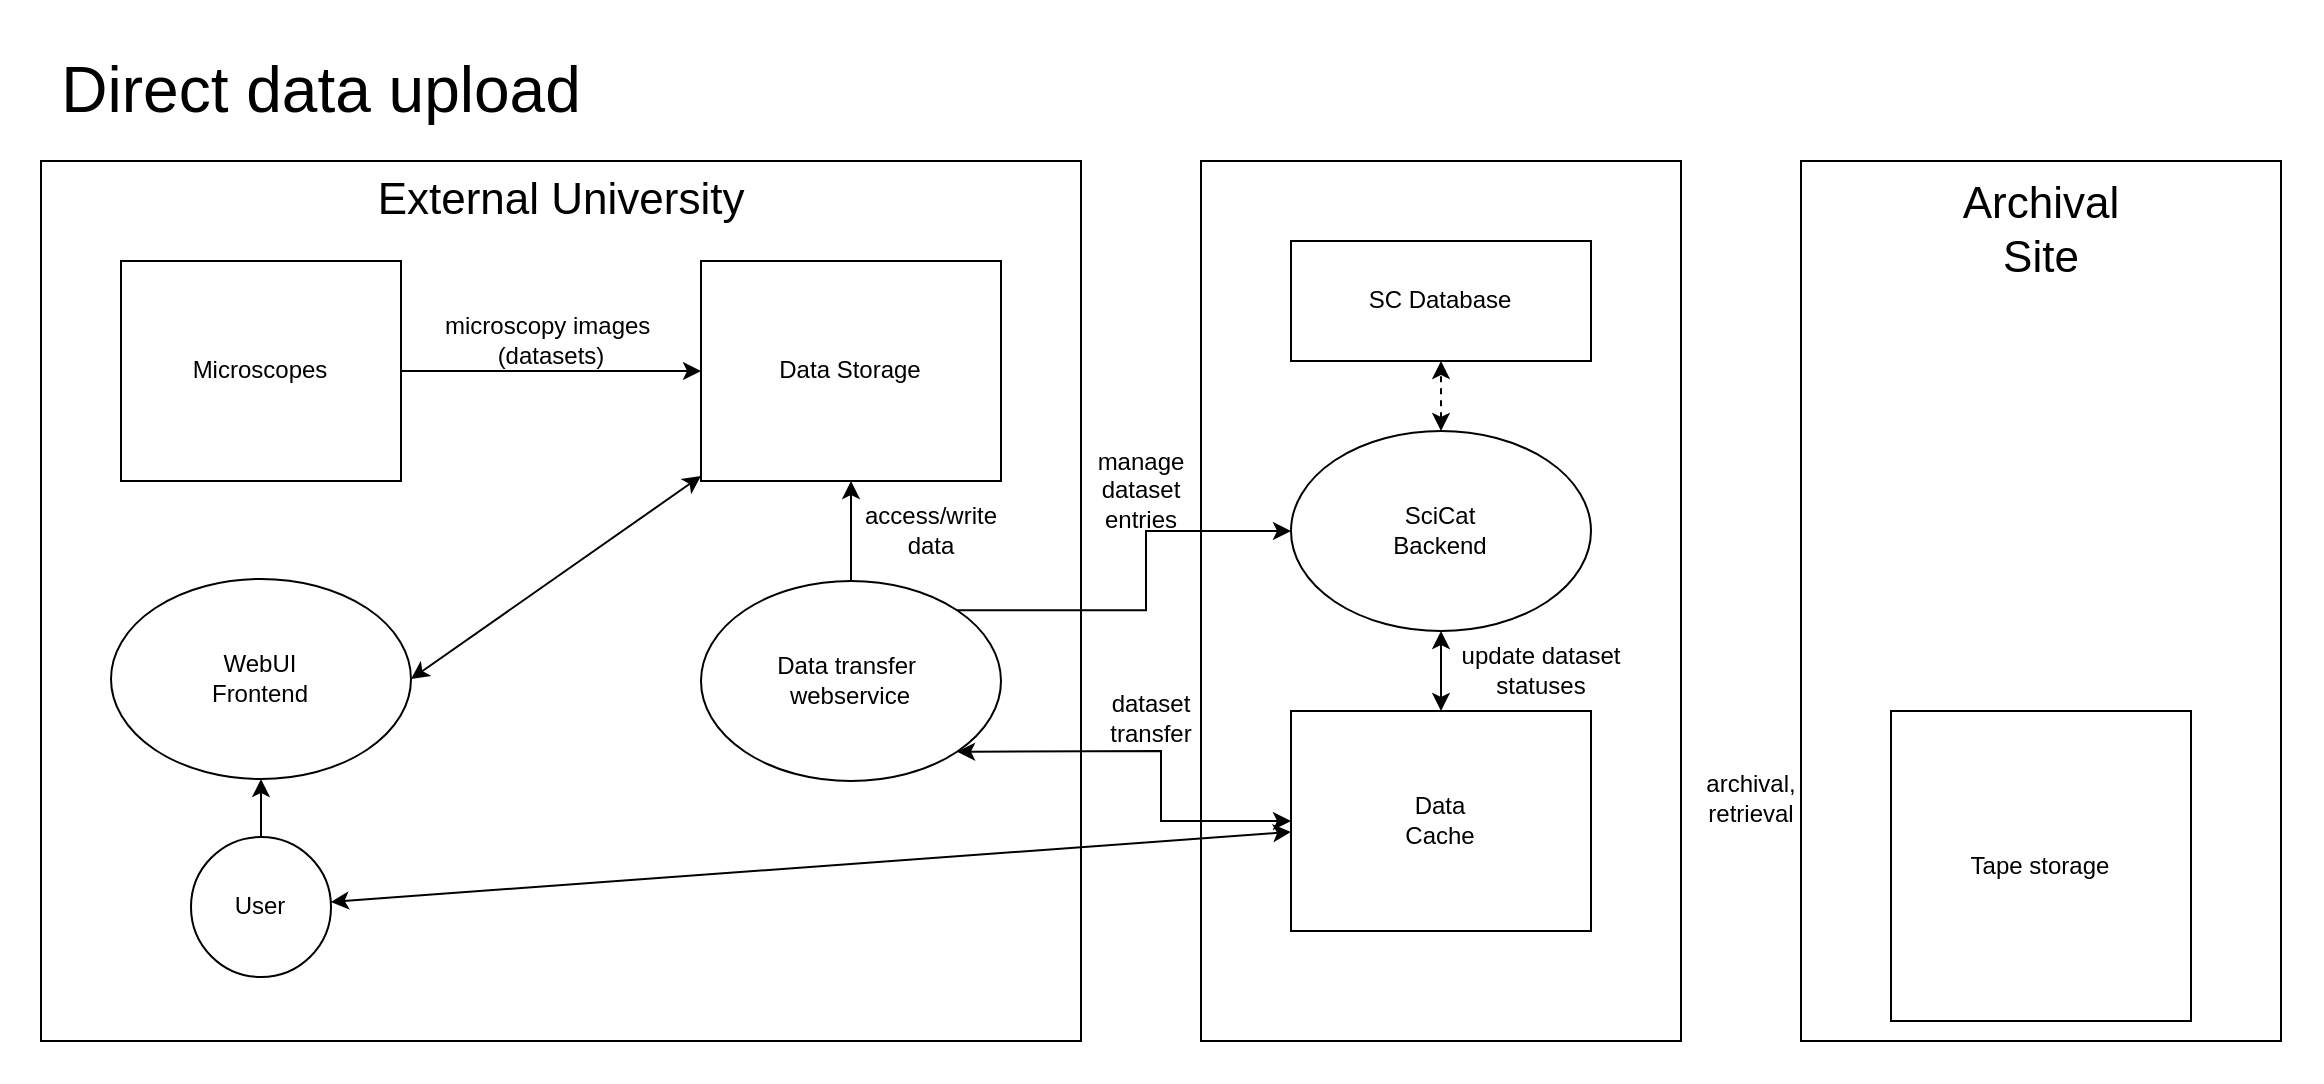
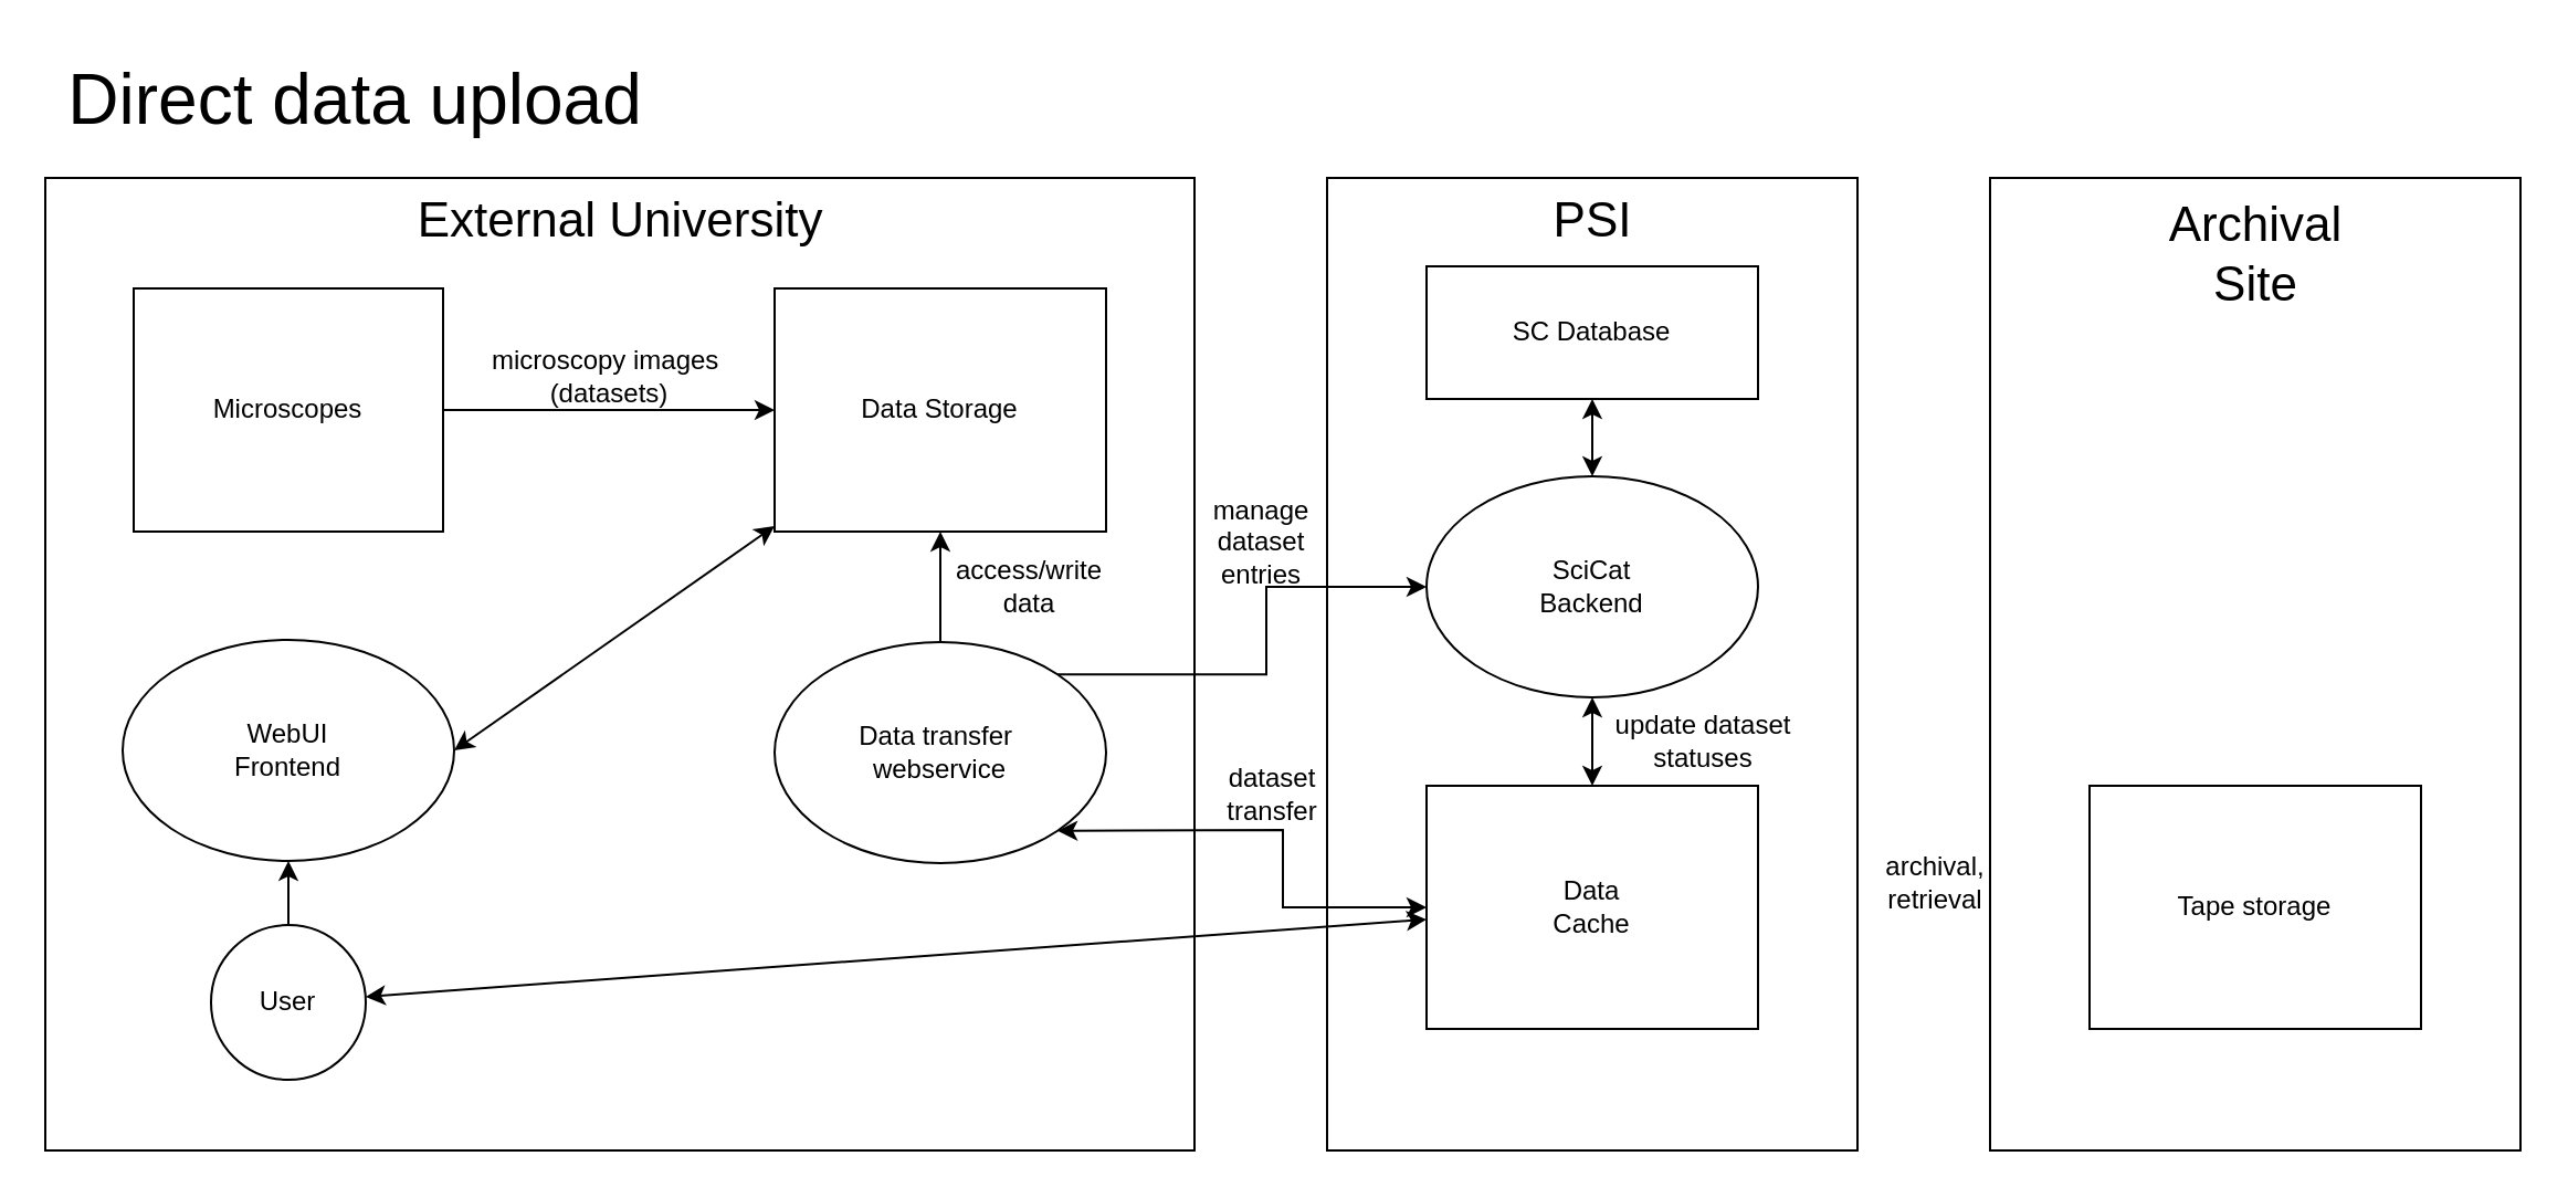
  <mxCell id="0" />
  <mxCell id="1" parent="0" />
  <mxCell id="2" value="" style="rounded=0;whiteSpace=wrap;html=1;fillColor=default;" vertex="1" parent="1"><mxGeometry x="600" y="80" width="240" height="440" as="geometry" /></mxCell>
  <mxCell id="3" value="" style="rounded=0;whiteSpace=wrap;html=1;fillColor=default;" vertex="1" parent="1"><mxGeometry x="900" y="80" width="240" height="440" as="geometry" /></mxCell>
  <mxCell id="4" value="" style="rounded=0;whiteSpace=wrap;html=1;fillColor=default;" vertex="1" parent="1"><mxGeometry x="20" y="80" width="520" height="440" as="geometry" /></mxCell>
  <mxCell id="5" value="User" style="ellipse;whiteSpace=wrap;html=1;" vertex="1" parent="1"><mxGeometry x="95" y="418" width="70" height="70" as="geometry" /></mxCell>
  <mxCell id="6" value="&lt;div&gt;&lt;font style=&quot;font-size: 22px;&quot;&gt;External University&lt;/font&gt;&lt;/div&gt;" style="text;html=1;align=center;verticalAlign=middle;resizable=0;points=[];autosize=1;strokeColor=none;fillColor=none;" vertex="1" parent="1"><mxGeometry x="175" y="80" width="210" height="40" as="geometry" /></mxCell>
  <mxCell id="7" style="edgeStyle=orthogonalEdgeStyle;rounded=0;orthogonalLoop=1;jettySize=auto;html=1;exitX=1;exitY=0.5;exitDx=0;exitDy=0;" edge="1" parent="1" source="8" target="9"><mxGeometry relative="1" as="geometry" /></mxCell>
  <mxCell id="8" value="Microscopes" style="rounded=0;whiteSpace=wrap;html=1;" vertex="1" parent="1"><mxGeometry x="60" y="130" width="140" height="110" as="geometry" /></mxCell>
  <mxCell id="9" value="&lt;div&gt;Data Storage&lt;/div&gt;" style="rounded=0;whiteSpace=wrap;html=1;" vertex="1" parent="1"><mxGeometry x="350" y="130" width="150" height="110" as="geometry" /></mxCell>
  <mxCell id="10" value="&lt;div&gt;microscopy images&amp;nbsp;&lt;/div&gt;&lt;div&gt;(datasets)&lt;/div&gt;" style="text;html=1;align=center;verticalAlign=middle;resizable=0;points=[];autosize=1;strokeColor=none;fillColor=none;" vertex="1" parent="1"><mxGeometry x="210" y="150" width="130" height="40" as="geometry" /></mxCell>
  <mxCell id="11" style="edgeStyle=orthogonalEdgeStyle;rounded=0;orthogonalLoop=1;jettySize=auto;html=1;exitX=1;exitY=0;exitDx=0;exitDy=0;entryX=0;entryY=0.5;entryDx=0;entryDy=0;" edge="1" parent="1" source="12" target="23"><mxGeometry relative="1" as="geometry" /></mxCell>
  <mxCell id="12" value="&lt;div&gt;Data transfer&amp;nbsp;&lt;/div&gt;&lt;div&gt;webservice&lt;/div&gt;" style="ellipse;whiteSpace=wrap;html=1;" vertex="1" parent="1"><mxGeometry x="350" y="290" width="150" height="100" as="geometry" /></mxCell>
  <mxCell id="13" value="&lt;div&gt;WebUI&lt;/div&gt;&lt;div&gt;Frontend&lt;br&gt;&lt;/div&gt;" style="ellipse;whiteSpace=wrap;html=1;" vertex="1" parent="1"><mxGeometry x="55" y="289" width="150" height="100" as="geometry" /></mxCell>
  <mxCell id="14" value="" style="endArrow=classic;startArrow=classic;html=1;rounded=0;exitX=1;exitY=0.5;exitDx=0;exitDy=0;" edge="1" parent="1" source="13" target="9"><mxGeometry width="50" height="50" relative="1" as="geometry"><mxPoint x="470" y="360" as="sourcePoint" /><mxPoint x="520" y="310" as="targetPoint" /></mxGeometry></mxCell>
  <mxCell id="15" value="" style="endArrow=classic;html=1;rounded=0;entryX=0.5;entryY=1;entryDx=0;entryDy=0;" edge="1" parent="1" source="5" target="13"><mxGeometry width="50" height="50" relative="1" as="geometry"><mxPoint x="485" y="519" as="sourcePoint" /><mxPoint x="415" y="239" as="targetPoint" /></mxGeometry></mxCell>
  <mxCell id="16" style="edgeStyle=orthogonalEdgeStyle;rounded=0;orthogonalLoop=1;jettySize=auto;html=1;exitX=0.5;exitY=1;exitDx=0;exitDy=0;" edge="1" parent="1"><mxGeometry relative="1" as="geometry"><mxPoint x="185" y="519" as="sourcePoint" /><mxPoint x="185" y="519" as="targetPoint" /></mxGeometry></mxCell>
  <mxCell id="17" style="edgeStyle=orthogonalEdgeStyle;rounded=0;orthogonalLoop=1;jettySize=auto;html=1;exitX=0.5;exitY=1;exitDx=0;exitDy=0;" edge="1" parent="1"><mxGeometry relative="1" as="geometry"><mxPoint x="185" y="519" as="sourcePoint" /><mxPoint x="185" y="519" as="targetPoint" /></mxGeometry></mxCell>
  <mxCell id="18" value="&lt;div&gt;&lt;font style=&quot;font-size: 22px;&quot;&gt;Archival&lt;/font&gt;&lt;/div&gt;&lt;div&gt;&lt;font style=&quot;font-size: 22px;&quot;&gt;Site&lt;br&gt;&lt;/font&gt;&lt;/div&gt;" style="text;html=1;align=center;verticalAlign=middle;resizable=0;points=[];autosize=1;strokeColor=none;fillColor=none;" vertex="1" parent="1"><mxGeometry x="970.004" y="80" width="100" height="70" as="geometry" /></mxCell>
- <mxCell id="19" value="Tape storage" style="rounded=0;whiteSpace=wrap;html=1;" vertex="1" parent="1"><mxGeometry x="945" y="355" width="150" height="155" as="geometry" /></mxCell>
+ <mxCell id="19" value="Tape storage" style="rounded=0;whiteSpace=wrap;html=1;" vertex="1" parent="1"><mxGeometry x="945" y="355" width="150" height="110" as="geometry" /></mxCell>
  <mxCell id="20" value="" style="endArrow=classic;startArrow=classic;html=1;rounded=0;" edge="1" parent="1" source="22" target="5"><mxGeometry width="50" height="50" relative="1" as="geometry"><mxPoint x="830" y="454" as="sourcePoint" /><mxPoint x="880" y="404" as="targetPoint" /></mxGeometry></mxCell>
+ <mxCell id="21" value="&lt;font style=&quot;font-size: 22px;&quot;&gt;PSI&lt;/font&gt;" style="text;html=1;align=center;verticalAlign=middle;resizable=0;points=[];autosize=1;strokeColor=none;fillColor=none;" vertex="1" parent="1"><mxGeometry x="690.004" y="80" width="60" height="40" as="geometry" /></mxCell>
  <mxCell id="22" value="Data&lt;br&gt;&lt;div&gt;Cache&lt;/div&gt;" style="rounded=0;whiteSpace=wrap;html=1;" vertex="1" parent="1"><mxGeometry x="645" y="355" width="150" height="110" as="geometry" /></mxCell>
  <mxCell id="23" value="&lt;div&gt;SciCat&lt;/div&gt;&lt;div&gt;Backend&lt;br&gt;&lt;/div&gt;" style="ellipse;whiteSpace=wrap;html=1;" vertex="1" parent="1"><mxGeometry x="645" y="215" width="150" height="100" as="geometry" /></mxCell>
  <mxCell id="24" value="" style="endArrow=classic;startArrow=classic;html=1;rounded=0;entryX=0.5;entryY=1;entryDx=0;entryDy=0;exitX=0.5;exitY=0;exitDx=0;exitDy=0;" edge="1" parent="1" source="22" target="23"><mxGeometry width="50" height="50" relative="1" as="geometry"><mxPoint x="670" y="430" as="sourcePoint" /><mxPoint x="720" y="380" as="targetPoint" /></mxGeometry></mxCell>
  <mxCell id="25" value="SC Database" style="rounded=0;whiteSpace=wrap;html=1;" vertex="1" parent="1"><mxGeometry x="645" y="120" width="150" height="60" as="geometry" /></mxCell>
- <mxCell id="26" value="" style="endArrow=classic;startArrow=classic;html=1;rounded=0;entryX=0.5;entryY=1;entryDx=0;entryDy=0;exitX=0.5;exitY=0;exitDx=0;exitDy=0;dashed=1;" edge="1" parent="1" source="23" target="25"><mxGeometry width="50" height="50" relative="1" as="geometry"><mxPoint x="670" y="230" as="sourcePoint" /><mxPoint x="720" y="180" as="targetPoint" /></mxGeometry></mxCell>
+ <mxCell id="26" value="" style="endArrow=classic;startArrow=classic;html=1;rounded=0;entryX=0.5;entryY=1;entryDx=0;entryDy=0;exitX=0.5;exitY=0;exitDx=0;exitDy=0;" edge="1" parent="1" source="23" target="25"><mxGeometry width="50" height="50" relative="1" as="geometry"><mxPoint x="670" y="230" as="sourcePoint" /><mxPoint x="720" y="180" as="targetPoint" /></mxGeometry></mxCell>
  <mxCell id="27" value="&lt;div&gt;archival,&lt;/div&gt;&lt;div&gt;retrieval&lt;/div&gt;" style="text;html=1;align=center;verticalAlign=middle;resizable=0;points=[];autosize=1;strokeColor=none;fillColor=none;" vertex="1" parent="1"><mxGeometry x="840" y="379" width="70" height="40" as="geometry" /></mxCell>
  <mxCell id="28" value="" style="endArrow=classic;startArrow=classic;html=1;rounded=0;exitX=1;exitY=1;exitDx=0;exitDy=0;entryX=0;entryY=0.5;entryDx=0;entryDy=0;" edge="1" parent="1" source="12" target="22"><mxGeometry width="50" height="50" relative="1" as="geometry"><mxPoint x="550" y="280" as="sourcePoint" /><mxPoint x="600" y="230" as="targetPoint" /><Array as="points"><mxPoint x="580" y="375" /><mxPoint x="580" y="410" /></Array></mxGeometry></mxCell>
  <mxCell id="29" value="&lt;div&gt;dataset&lt;/div&gt;&lt;div&gt;transfer&lt;br&gt;&lt;/div&gt;" style="text;html=1;align=center;verticalAlign=middle;resizable=0;points=[];autosize=1;strokeColor=none;fillColor=none;" vertex="1" parent="1"><mxGeometry x="545" y="339" width="60" height="40" as="geometry" /></mxCell>
  <mxCell id="30" value="&lt;div&gt;manage&lt;br&gt;&lt;/div&gt;&lt;div&gt;dataset&lt;/div&gt;&lt;div&gt;entries&lt;br&gt;&lt;/div&gt;" style="text;html=1;align=center;verticalAlign=middle;resizable=0;points=[];autosize=1;strokeColor=none;fillColor=none;" vertex="1" parent="1"><mxGeometry x="535" y="215" width="70" height="60" as="geometry" /></mxCell>
  <mxCell id="31" value="&lt;div&gt;update dataset&lt;/div&gt;&lt;div&gt;statuses&lt;/div&gt;" style="text;html=1;align=center;verticalAlign=middle;resizable=0;points=[];autosize=1;strokeColor=none;fillColor=none;" vertex="1" parent="1"><mxGeometry x="720" y="315" width="100" height="40" as="geometry" /></mxCell>
  <mxCell id="32" value="&lt;div&gt;access/write&lt;/div&gt;&lt;div&gt;data&lt;br&gt;&lt;/div&gt;" style="text;html=1;align=center;verticalAlign=middle;resizable=0;points=[];autosize=1;strokeColor=none;fillColor=none;" vertex="1" parent="1"><mxGeometry x="420" y="245" width="90" height="40" as="geometry" /></mxCell>
  <mxCell id="33" value="" style="endArrow=classic;html=1;rounded=0;entryX=0.5;entryY=1;entryDx=0;entryDy=0;exitX=0.5;exitY=0;exitDx=0;exitDy=0;" edge="1" parent="1" source="12" target="9"><mxGeometry width="50" height="50" relative="1" as="geometry"><mxPoint x="540" y="340" as="sourcePoint" /><mxPoint x="590" y="290" as="targetPoint" /></mxGeometry></mxCell>
  <mxCell id="34" value="&lt;font style=&quot;font-size: 32px;&quot;&gt;Direct data upload&lt;/font&gt;" style="text;html=1;align=center;verticalAlign=middle;resizable=0;points=[];autosize=1;strokeColor=none;fillColor=none;" vertex="1" parent="1"><mxGeometry x="20" width="280" height="50" as="geometry" y="20" /></mxCell>
